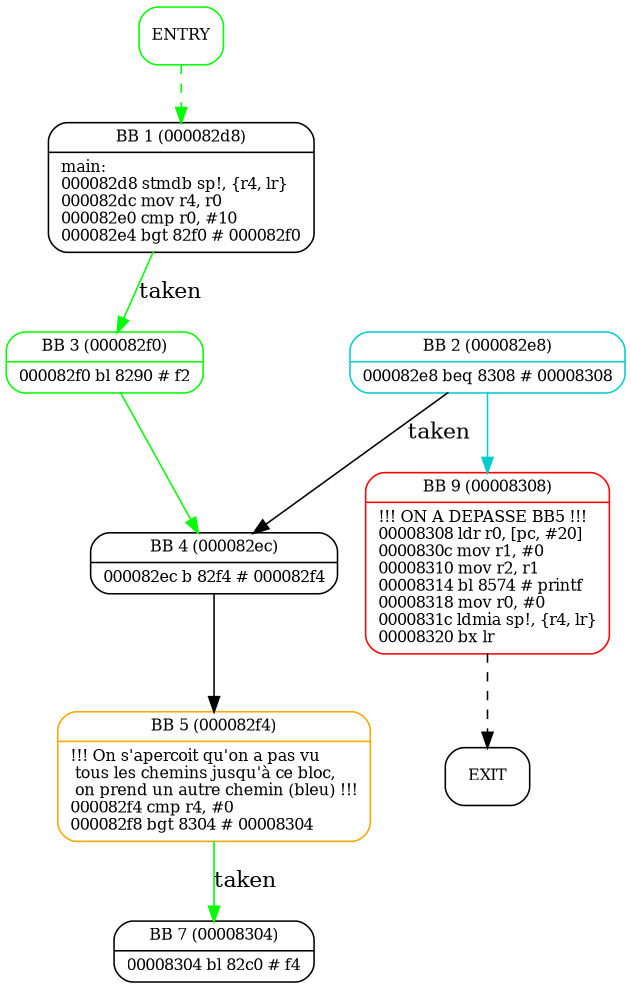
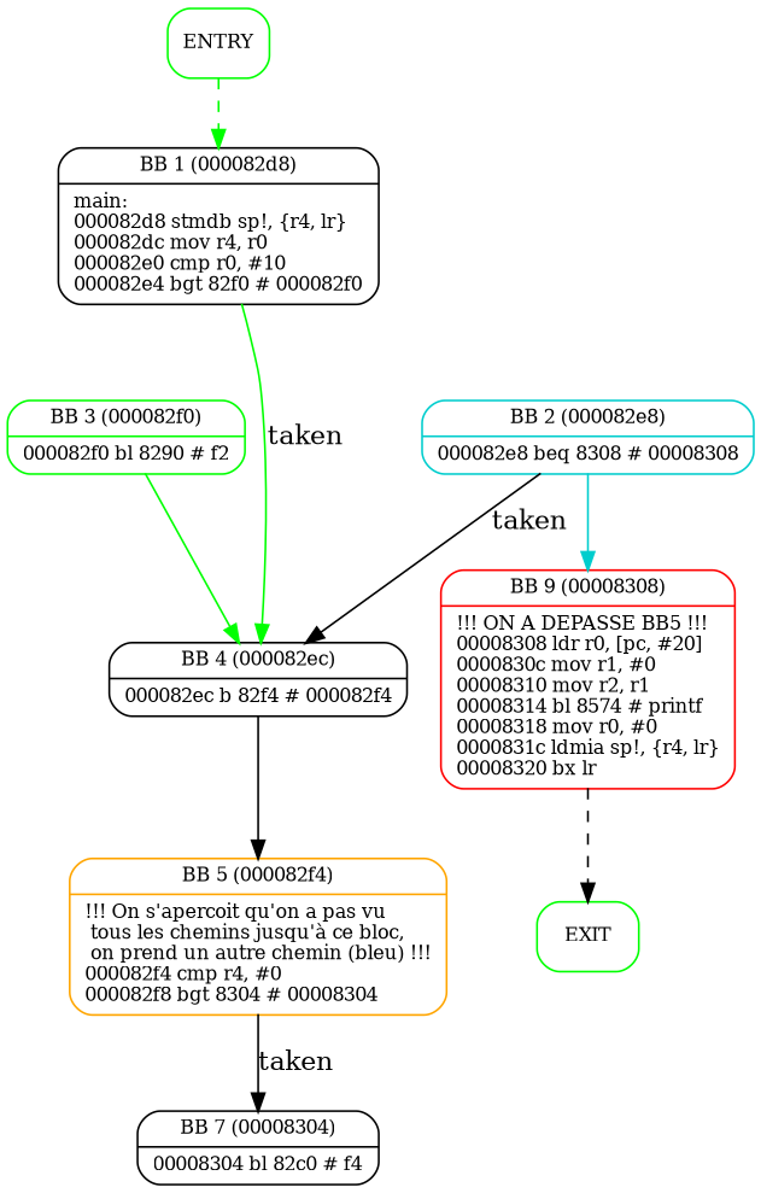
  digraph {
    node [fontsize=10 labeljust=l shape=Mrecord]
    edge [weight=3]
    n1 [color=green label=ENTRY]
    n2 [color=black label="{BB 1 (000082d8) | main:\l000082d8    stmdb sp!, \{r4, lr\}\l000082dc    mov r4, r0\l000082e0    cmp r0, #10\l000082e4    bgt 82f0    # 000082f0\l }"]
    n3 [color=green label="{BB 3 (000082f0) | 000082f0    bl 8290    # f2\l }"]
    n4 [label="{BB 4 (000082ec) | 000082ec    b 82f4    # 000082f4\l }"]
    n5 [color=cyan3 label="{BB 2 (000082e8) | 000082e8    beq 8308    # 00008308\l }"]
    n6 [color=red label="{BB 9 (00008308) | !!! ON A DEPASSE BB5 !!!\l00008308    ldr r0, [pc, #20]\l0000830c    mov r1, #0\l00008310    mov r2, r1\l00008314    bl 8574    # printf\l00008318    mov r0, #0\l0000831c    ldmia sp!, \{r4, lr\}\l00008320    bx lr\l }"]
    n7 [color=orange label="{BB 5 (000082f4) |!!! On s'apercoit qu'on a pas vu\l tous les chemins jusqu'à ce bloc,\l on prend un autre chemin (bleu) !!!\l000082f4    cmp r4, #0\l000082f8    bgt 8304    # 00008304\l }"]
    n8 [label="{BB 7 (00008304) | 00008304    bl 82c0    # f4\l }"]
-   n9 [label=EXIT]
+   n9 [label=EXIT color=green]
    n1 -> n2 [color=green style=dashed weight=1]
-   n2 -> n3 [color=green label=taken]
+   n2 -> n4 [color=green label=taken]
    n3 -> n4 [color=green weight=4]
    n4 -> n7 [weight=4]
    n5 -> n4 [label=taken]
    n5 -> n6 [color=cyan3 weight=4]
    n6 -> n9 [style=dashed weight=1]
-   n7 -> n8 [label=taken color=green]
+   n7 -> n8 [label=taken]
  }
